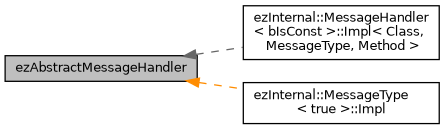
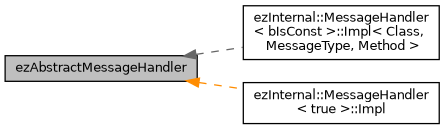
  digraph {
    rankdir=LR
    node [color=black fillcolor=white fontname=Helvetica fontsize=10 shape=record style=filled]
    edge [dir=back fontname=Helvetica fontsize=10 labelfontname=Helvetica labelfontsize=10 style=dashed]
    n1 [fillcolor=grey75 fontcolor=black height=0.2 label=ezAbstractMessageHandler width=0.4]
    n2 [height=0.2 label="ezInternal::MessageHandler\l\< bIsConst \>::Impl\< Class,\l MessageType, Method \>" width=0.4]
-   n3 [height=0.2 label="ezInternal::MessageType\l\< true \>::Impl" width=0.4]
+   n3 [height=0.2 label="ezInternal::MessageHandler\l\< true \>::Impl" width=0.4]
    n1 -> n2 [color=gray40]
    n1 -> n3 [color=darkorange]
  }
